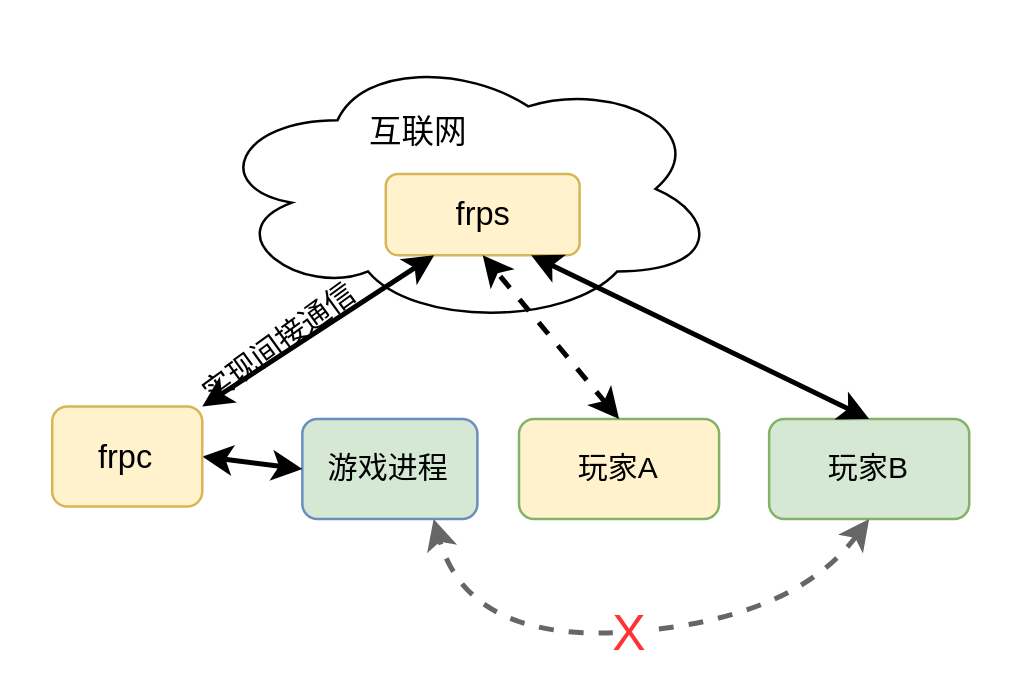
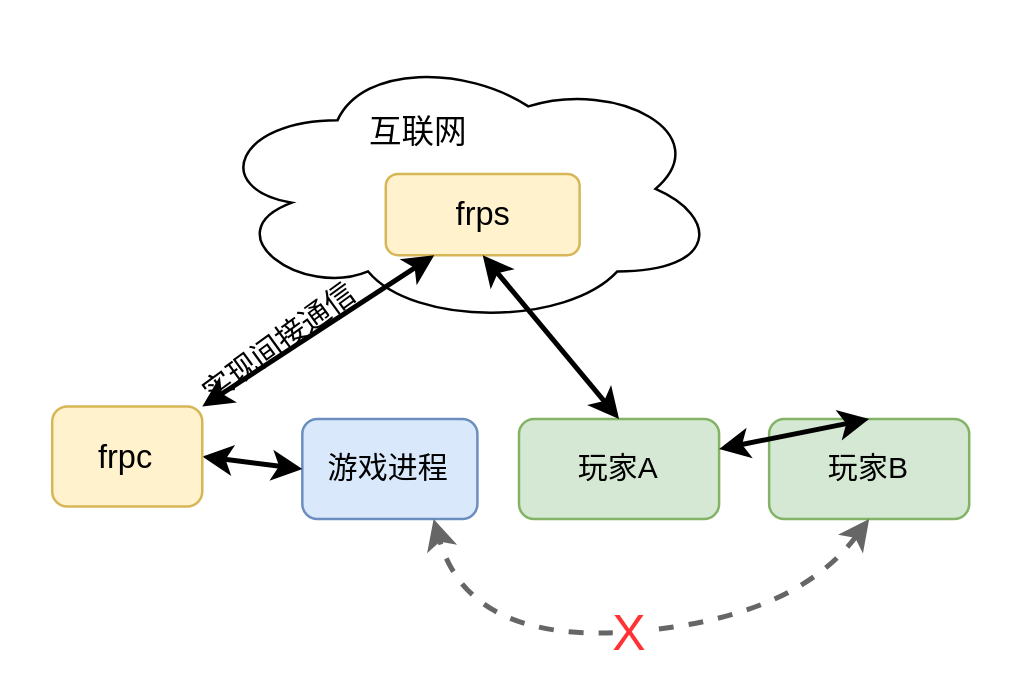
  <mxCell id="0" />
  <mxCell id="1" parent="0" />
- <mxCell id="2" value="游戏进程" style="rounded=1;whiteSpace=wrap;html=1;fillColor=#d5e8d4;strokeColor=#6c8ebf;" parent="1" vertex="1"><mxGeometry x="120.37" y="167" width="70" height="40" as="geometry" /></mxCell>
- <mxCell id="3" value="玩家A" style="rounded=1;whiteSpace=wrap;html=1;fillColor=#fff2cc;strokeColor=#82b366;" parent="1" vertex="1"><mxGeometry x="207" y="167" width="80" height="40" as="geometry" /></mxCell>
+ <mxCell id="2" value="游戏进程" style="rounded=1;whiteSpace=wrap;html=1;fillColor=#dae8fc;strokeColor=#6c8ebf;" parent="1" vertex="1"><mxGeometry x="120.37" y="167" width="70" height="40" as="geometry" /></mxCell>
+ <mxCell id="3" value="玩家A" style="rounded=1;whiteSpace=wrap;html=1;fillColor=#d5e8d4;strokeColor=#82b366;" parent="1" vertex="1"><mxGeometry x="207" y="167" width="80" height="40" as="geometry" /></mxCell>
  <mxCell id="4" value="玩家B" style="rounded=1;whiteSpace=wrap;html=1;fillColor=#d5e8d4;strokeColor=#82b366;" parent="1" vertex="1"><mxGeometry x="307" y="167" width="80" height="40" as="geometry" /></mxCell>
  <mxCell id="5" value="&lt;font style=&quot;font-size: 20px;&quot;&gt;X&lt;/font&gt;" style="curved=1;endArrow=classic;html=1;exitX=0.5;exitY=1;exitDx=0;exitDy=0;entryX=0.75;entryY=1;entryDx=0;entryDy=0;dashed=1;strokeWidth=2;fillColor=#f5f5f5;strokeColor=#666666;fontColor=#FF3333;startArrow=classic;startFill=1;" parent="1" source="4" target="2" edge="1"><mxGeometry width="50" height="50" relative="1" as="geometry"><mxPoint x="297" y="37" as="sourcePoint" /><mxPoint x="347" y="-13" as="targetPoint" /><Array as="points"><mxPoint x="317" y="247" /><mxPoint x="187" y="257" /></Array></mxGeometry></mxCell>
  <mxCell id="6" value="" style="ellipse;shape=cloud;whiteSpace=wrap;html=1;fontSize=20;fontColor=#FF3333;" parent="1" vertex="1"><mxGeometry x="83.63" y="20" width="203.37" height="110" as="geometry" /></mxCell>
  <mxCell id="7" value="互联网" style="text;html=1;strokeColor=none;fillColor=none;align=center;verticalAlign=middle;whiteSpace=wrap;rounded=0;fontSize=13;fontColor=#000000;" parent="1" vertex="1"><mxGeometry x="102.24" y="37" width="130" height="30" as="geometry" /></mxCell>
  <mxCell id="8" value="frps" style="rounded=1;whiteSpace=wrap;html=1;fontSize=13;fillColor=#fff2cc;strokeColor=#d6b656;" parent="1" vertex="1"><mxGeometry x="153.74" y="69" width="77.5" height="32.5" as="geometry" /></mxCell>
  <mxCell id="9" style="html=1;exitX=1;exitY=0;exitDx=0;exitDy=0;labelBackgroundColor=#FFFFFF;labelBorderColor=none;strokeWidth=2;fontSize=13;fontColor=#000000;startArrow=classic;startFill=1;endArrow=classic;endFill=1;entryX=0.25;entryY=1;entryDx=0;entryDy=0;" parent="1" source="13" target="8" edge="1"><mxGeometry relative="1" as="geometry"><mxPoint x="207" y="107" as="targetPoint" /></mxGeometry></mxCell>
- <mxCell id="10" style="html=1;exitX=0.5;exitY=0;exitDx=0;exitDy=0;entryX=0.5;entryY=1;entryDx=0;entryDy=0;labelBackgroundColor=#FFFFFF;labelBorderColor=none;strokeWidth=2;fontSize=13;fontColor=#000000;startArrow=classic;startFill=1;endArrow=classic;endFill=1;dashed=1;" parent="1" source="3" target="8" edge="1"><mxGeometry relative="1" as="geometry"><mxPoint x="107" y="177" as="sourcePoint" /><mxPoint x="200.37" y="95.25" as="targetPoint" /></mxGeometry></mxCell>
- <mxCell id="11" style="html=1;exitX=0.5;exitY=0;exitDx=0;exitDy=0;entryX=0.75;entryY=1;entryDx=0;entryDy=0;labelBackgroundColor=#FFFFFF;labelBorderColor=none;strokeWidth=2;fontSize=13;fontColor=#000000;startArrow=classic;startFill=1;endArrow=classic;endFill=1;" parent="1" source="4" target="8" edge="1"><mxGeometry relative="1" as="geometry"><mxPoint x="117" y="187" as="sourcePoint" /><mxPoint x="210.37" y="105.25" as="targetPoint" /></mxGeometry></mxCell>
+ <mxCell id="10" style="html=1;exitX=0.5;exitY=0;exitDx=0;exitDy=0;entryX=0.5;entryY=1;entryDx=0;entryDy=0;labelBackgroundColor=#FFFFFF;labelBorderColor=none;strokeWidth=2;fontSize=13;fontColor=#000000;startArrow=classic;startFill=1;endArrow=classic;endFill=1;" parent="1" source="3" target="8" edge="1"><mxGeometry relative="1" as="geometry"><mxPoint x="107" y="177" as="sourcePoint" /><mxPoint x="200.37" y="95.25" as="targetPoint" /></mxGeometry></mxCell>
+ <mxCell id="11" style="html=1;exitX=0.5;exitY=0;exitDx=0;exitDy=0;labelBackgroundColor=#FFFFFF;labelBorderColor=none;strokeWidth=2;fontSize=13;fontColor=#000000;startArrow=classic;startFill=1;endArrow=classic;endFill=1;" parent="1" source="4" target="3" edge="1"><mxGeometry relative="1" as="geometry"><mxPoint x="117" y="187" as="sourcePoint" /><mxPoint x="210.37" y="105.25" as="targetPoint" /></mxGeometry></mxCell>
  <mxCell id="12" style="edgeStyle=none;html=1;exitX=1;exitY=0.5;exitDx=0;exitDy=0;entryX=0;entryY=0.5;entryDx=0;entryDy=0;labelBackgroundColor=#FFFFFF;labelBorderColor=none;strokeWidth=2;fontSize=13;fontColor=#000000;startArrow=classic;startFill=1;endArrow=classic;endFill=1;" parent="1" source="13" target="2" edge="1"><mxGeometry relative="1" as="geometry" /></mxCell>
  <mxCell id="13" value="frpc" style="rounded=1;whiteSpace=wrap;html=1;fontSize=13;fillColor=#fff2cc;strokeColor=#d6b656;" parent="1" vertex="1"><mxGeometry x="20.37" y="162" width="60" height="40" as="geometry" /></mxCell>
  <mxCell id="14" value="实现间接通信" style="text;html=1;strokeColor=none;fillColor=none;align=center;verticalAlign=middle;whiteSpace=wrap;rounded=0;labelBackgroundColor=none;fontSize=12;fontColor=#000000;rotation=324;" parent="1" vertex="1"><mxGeometry x="38" y="122" width="147.26" height="30" as="geometry" /></mxCell>
